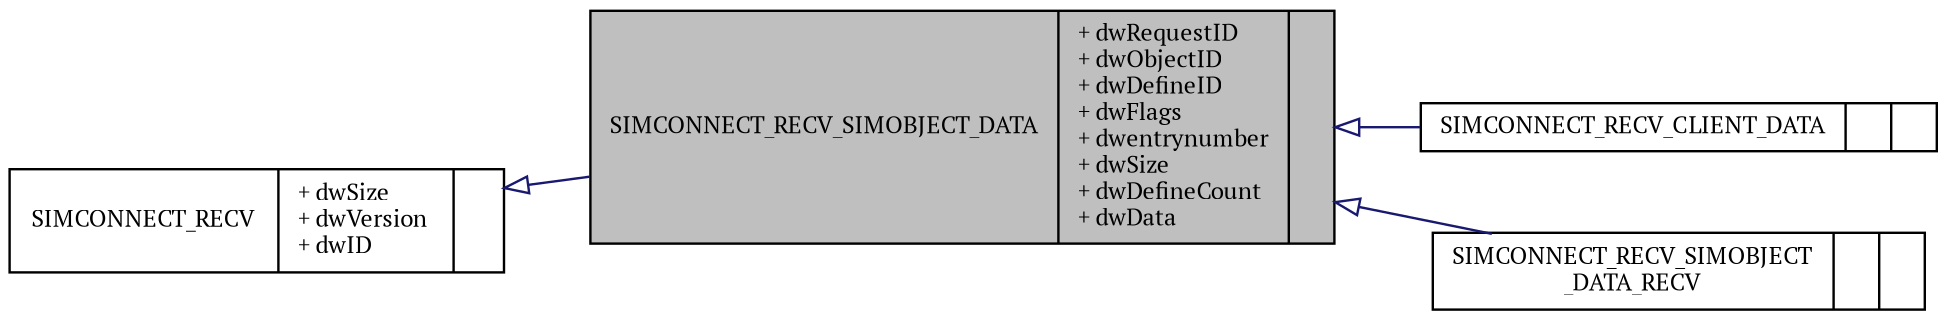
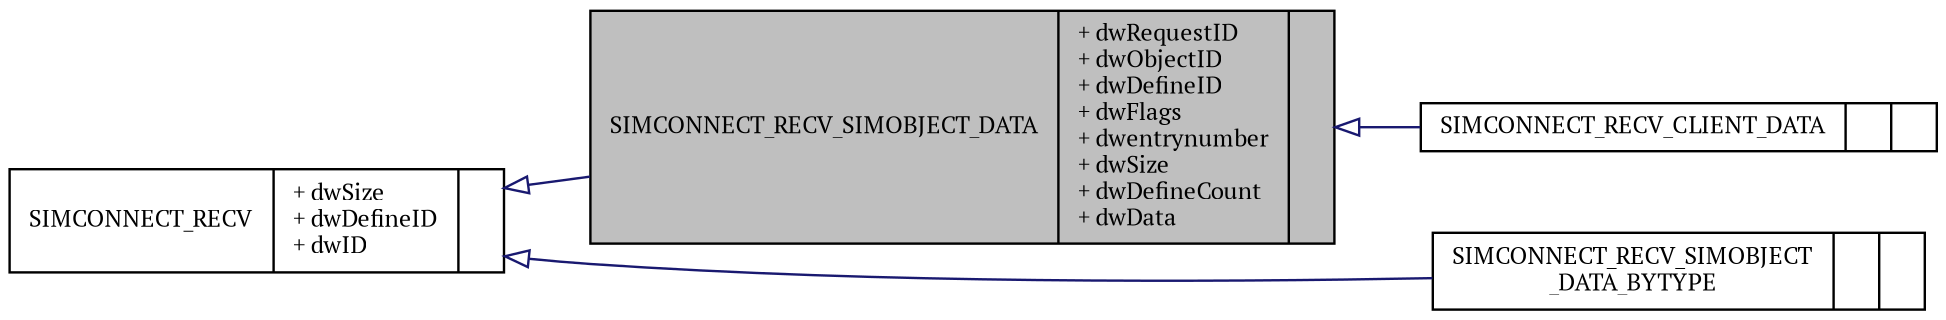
  digraph {
    fontname="PT Serif"
    rankdir=LR
    node [color=black fontname="PT Serif" fontsize=10 shape=record]
    edge [arrowtail=onormal color=midnightblue dir=back fontname="PT Serif" fontsize=10 labelfontname=FreeSans labelfontsize=10 style=solid]
    n1 [fillcolor=grey75 fontcolor=black height=0.2 label="{SIMCONNECT_RECV_SIMOBJECT_DATA\n|+ dwRequestID\l+ dwObjectID\l+ dwDefineID\l+ dwFlags\l+ dwentrynumber\l+ dwSize\l+ dwDefineCount\l+ dwData\l|}" style=filled width=0.4]
    n2 [height=0.2 label="{SIMCONNECT_RECV_CLIENT_DATA\n||}" width=0.4]
-   n3 [height=0.2 label="{SIMCONNECT_RECV_SIMOBJECT\l_DATA_RECV\n||}" width=0.4]
-   n4 [height=0.2 label="{SIMCONNECT_RECV\n|+ dwSize\l+ dwVersion\l+ dwID\l|}" width=0.4]
+   n3 [height=0.2 label="{SIMCONNECT_RECV_SIMOBJECT\l_DATA_BYTYPE\n||}" width=0.4]
+   n4 [height=0.2 label="{SIMCONNECT_RECV\n|+ dwSize\l+ dwDefineID\l+ dwID\l|}" width=0.4]
    n1 -> n2
-   n1 -> n3
+   n4 -> n3
    n4 -> n1
  }
